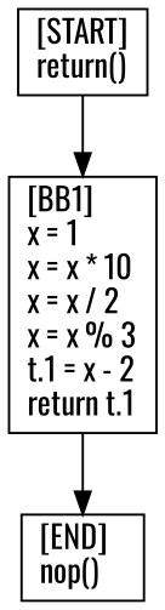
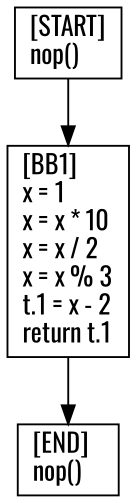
  digraph {
    fontname=Oswald
    node [shape=box fontname=Oswald]
    edge [fontname=Oswald]
    n1 [label="[END]\lnop()\l"]
-   n2 [label="[START]\lreturn()\l"]
+   n2 [label="[START]\lnop()\l"]
    n3 [label="[BB1]\lx = 1\lx = x * 10\lx = x / 2\lx = x % 3\lt.1 = x - 2\lreturn t.1\l"]
    n2 -> n3
    n3 -> n1
  }
